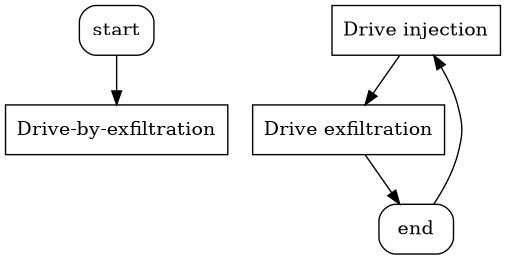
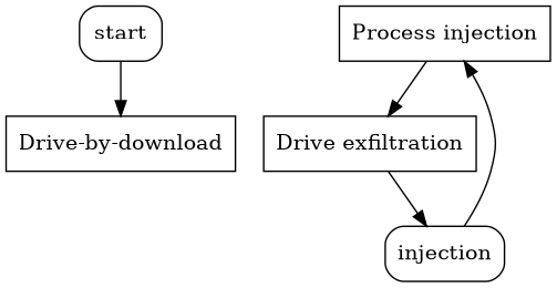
  digraph {
    node [shape=box]
    n1 [label=start style=rounded]
-   n2 [label="Drive-by-exfiltration"]
-   n3 [label="Drive injection"]
+   n2 [label="Drive-by-download"]
+   n3 [label="Process injection"]
    n4 [label="Drive exfiltration"]
-   n5 [label=end style=rounded]
+   n5 [label=injection style=rounded]
    n1 -> n2
    n3 -> n4
    n4 -> n5
    n5 -> n3
  }
